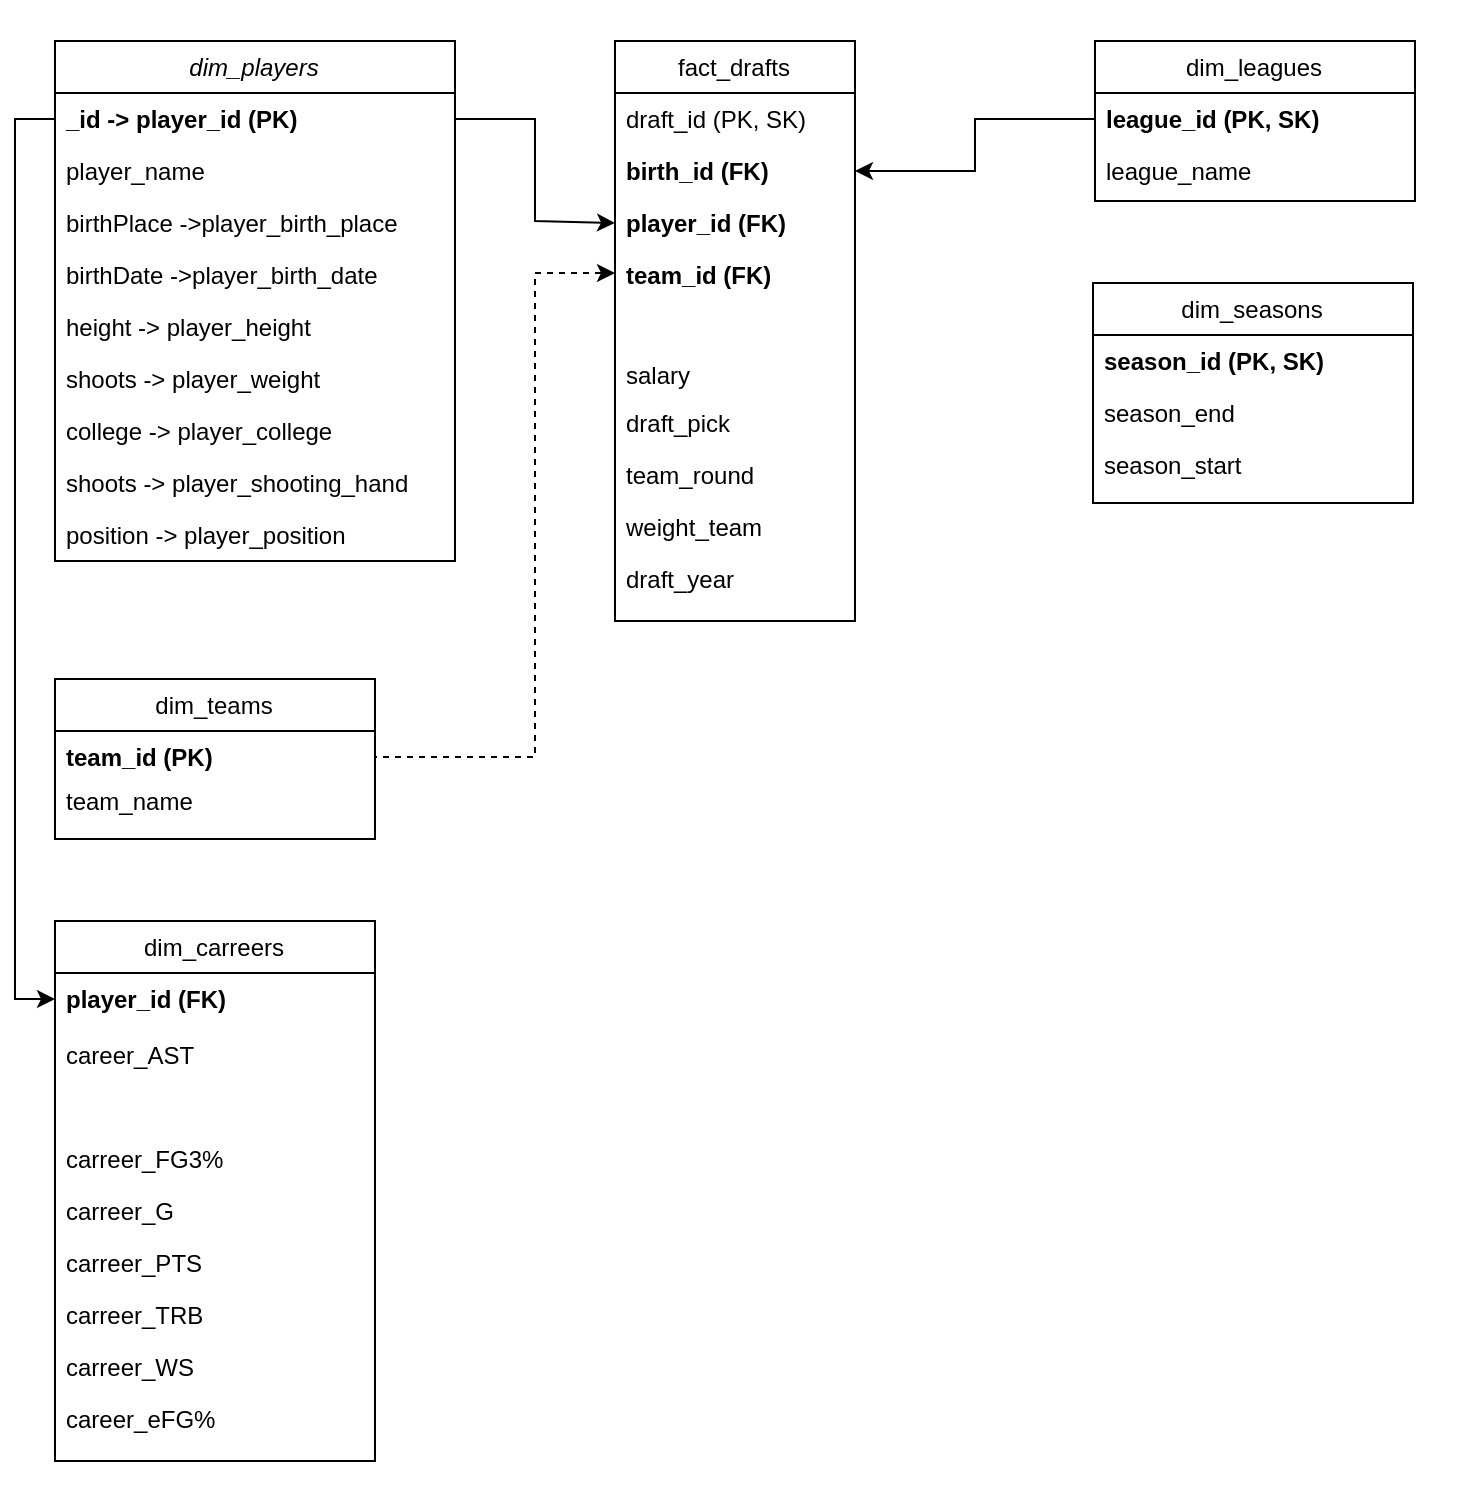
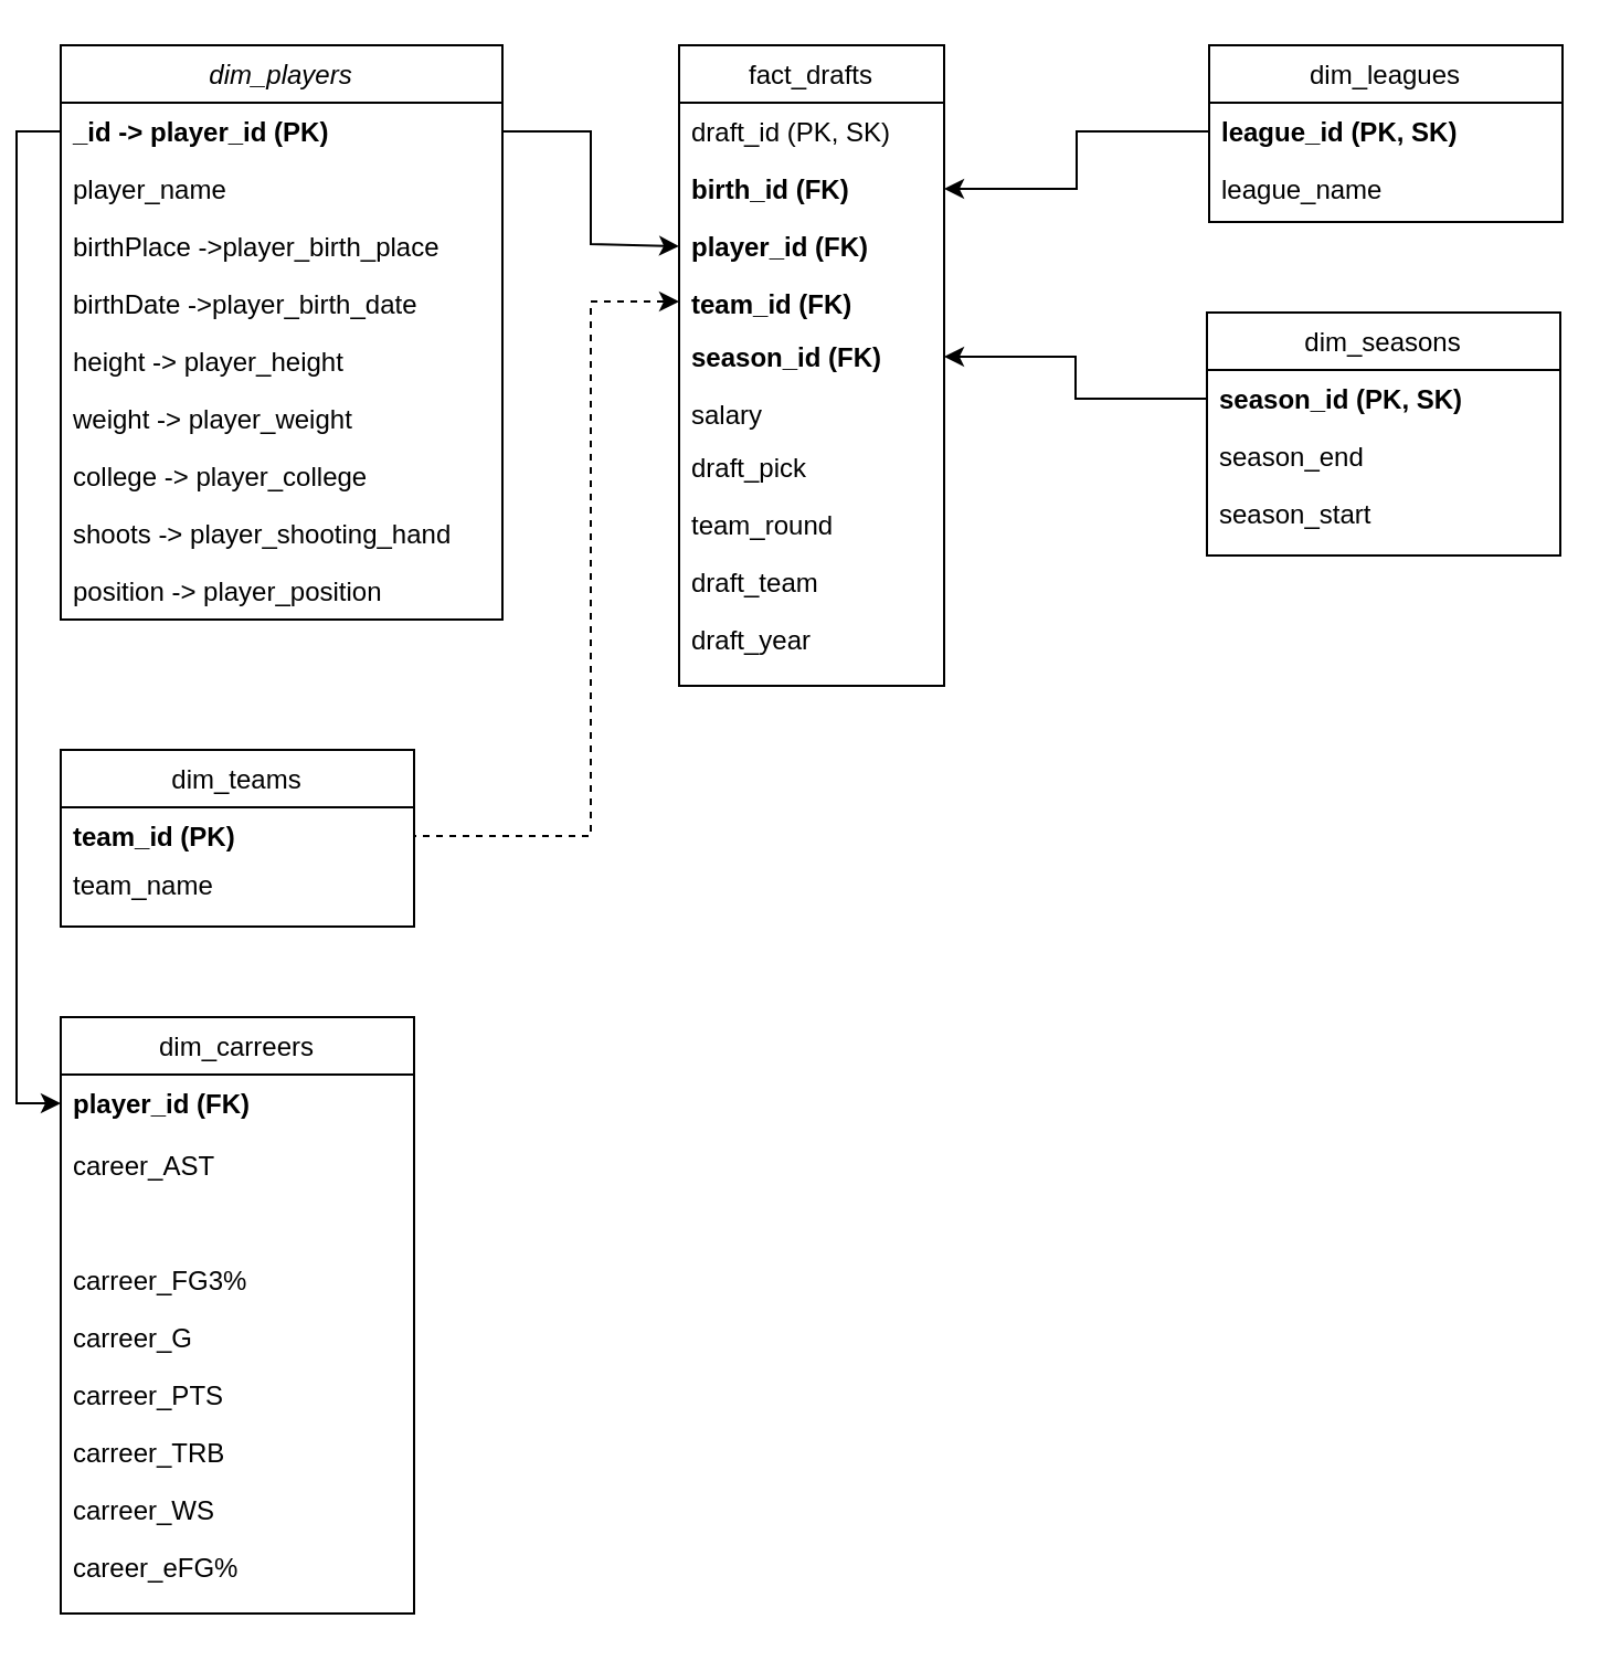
  <mxCell id="0" />
  <mxCell id="1" parent="0" />
  <mxCell id="2" value="dim_players" style="swimlane;fontStyle=2;align=center;verticalAlign=top;childLayout=stackLayout;horizontal=1;startSize=26;horizontalStack=0;resizeParent=1;resizeLast=0;collapsible=1;marginBottom=0;rounded=0;shadow=0;strokeWidth=1;" vertex="1" parent="1"><mxGeometry x="20" y="20" width="200" height="260" as="geometry"><mxRectangle x="230" y="140" width="160" height="26" as="alternateBounds" /></mxGeometry></mxCell>
  <mxCell id="3" value="_id -&gt; player_id (PK)" style="text;align=left;verticalAlign=top;spacingLeft=4;spacingRight=4;overflow=hidden;rotatable=0;points=[[0,0.5],[1,0.5]];portConstraint=eastwest;fontStyle=1" vertex="1" parent="2"><mxGeometry y="26" width="200" height="26" as="geometry" /></mxCell>
  <mxCell id="4" value="player_name" style="text;align=left;verticalAlign=top;spacingLeft=4;spacingRight=4;overflow=hidden;rotatable=0;points=[[0,0.5],[1,0.5]];portConstraint=eastwest;" vertex="1" parent="2"><mxGeometry y="52" width="200" height="26" as="geometry" /></mxCell>
  <mxCell id="5" value="birthPlace -&gt;player_birth_place" style="text;align=left;verticalAlign=top;spacingLeft=4;spacingRight=4;overflow=hidden;rotatable=0;points=[[0,0.5],[1,0.5]];portConstraint=eastwest;rounded=0;shadow=0;html=0;" vertex="1" parent="2"><mxGeometry y="78" width="200" height="26" as="geometry" /></mxCell>
  <mxCell id="6" value="birthDate -&gt;player_birth_date" style="text;align=left;verticalAlign=top;spacingLeft=4;spacingRight=4;overflow=hidden;rotatable=0;points=[[0,0.5],[1,0.5]];portConstraint=eastwest;rounded=0;shadow=0;html=0;" vertex="1" parent="2"><mxGeometry y="104" width="200" height="26" as="geometry" /></mxCell>
  <mxCell id="7" value="height -&gt; player_height" style="text;align=left;verticalAlign=top;spacingLeft=4;spacingRight=4;overflow=hidden;rotatable=0;points=[[0,0.5],[1,0.5]];portConstraint=eastwest;rounded=0;shadow=0;html=0;" vertex="1" parent="2"><mxGeometry y="130" width="200" height="26" as="geometry" /></mxCell>
- <mxCell id="8" value="shoots -&gt; player_weight" style="text;align=left;verticalAlign=top;spacingLeft=4;spacingRight=4;overflow=hidden;rotatable=0;points=[[0,0.5],[1,0.5]];portConstraint=eastwest;rounded=0;shadow=0;html=0;" vertex="1" parent="2"><mxGeometry y="156" width="200" height="26" as="geometry" /></mxCell>
+ <mxCell id="8" value="weight -&gt; player_weight" style="text;align=left;verticalAlign=top;spacingLeft=4;spacingRight=4;overflow=hidden;rotatable=0;points=[[0,0.5],[1,0.5]];portConstraint=eastwest;rounded=0;shadow=0;html=0;" vertex="1" parent="2"><mxGeometry y="156" width="200" height="26" as="geometry" /></mxCell>
  <mxCell id="9" value="college -&gt; player_college" style="text;align=left;verticalAlign=top;spacingLeft=4;spacingRight=4;overflow=hidden;rotatable=0;points=[[0,0.5],[1,0.5]];portConstraint=eastwest;rounded=0;shadow=0;html=0;" vertex="1" parent="2"><mxGeometry y="182" width="200" height="26" as="geometry" /></mxCell>
  <mxCell id="10" value="shoots -&gt; player_shooting_hand" style="text;align=left;verticalAlign=top;spacingLeft=4;spacingRight=4;overflow=hidden;rotatable=0;points=[[0,0.5],[1,0.5]];portConstraint=eastwest;rounded=0;shadow=0;html=0;" vertex="1" parent="2"><mxGeometry y="208" width="200" height="26" as="geometry" /></mxCell>
  <mxCell id="11" value="position -&gt; player_position" style="text;align=left;verticalAlign=top;spacingLeft=4;spacingRight=4;overflow=hidden;rotatable=0;points=[[0,0.5],[1,0.5]];portConstraint=eastwest;rounded=0;shadow=0;html=0;" vertex="1" parent="2"><mxGeometry y="234" width="200" height="26" as="geometry" /></mxCell>
  <mxCell id="12" value="dim_seasons" style="swimlane;fontStyle=0;align=center;verticalAlign=top;childLayout=stackLayout;horizontal=1;startSize=26;horizontalStack=0;resizeParent=1;resizeLast=0;collapsible=1;marginBottom=0;rounded=0;shadow=0;strokeWidth=1;" vertex="1" parent="1"><mxGeometry x="539" y="141" width="160" height="110" as="geometry"><mxRectangle x="550" y="140" width="160" height="26" as="alternateBounds" /></mxGeometry></mxCell>
  <mxCell id="13" value="season_id (PK, SK)" style="text;align=left;verticalAlign=top;spacingLeft=4;spacingRight=4;overflow=hidden;rotatable=0;points=[[0,0.5],[1,0.5]];portConstraint=eastwest;fontStyle=1" vertex="1" parent="12"><mxGeometry y="26" width="160" height="26" as="geometry" /></mxCell>
  <mxCell id="14" value="season_end" style="text;align=left;verticalAlign=top;spacingLeft=4;spacingRight=4;overflow=hidden;rotatable=0;points=[[0,0.5],[1,0.5]];portConstraint=eastwest;rounded=0;shadow=0;html=0;" vertex="1" parent="12"><mxGeometry y="52" width="160" height="26" as="geometry" /></mxCell>
  <mxCell id="15" value="season_start" style="text;align=left;verticalAlign=top;spacingLeft=4;spacingRight=4;overflow=hidden;rotatable=0;points=[[0,0.5],[1,0.5]];portConstraint=eastwest;rounded=0;shadow=0;html=0;" vertex="1" parent="12"><mxGeometry y="78" width="160" height="26" as="geometry" /></mxCell>
  <mxCell id="16" value="fact_drafts" style="swimlane;fontStyle=0;align=center;verticalAlign=top;childLayout=stackLayout;horizontal=1;startSize=26;horizontalStack=0;resizeParent=1;resizeLast=0;collapsible=1;marginBottom=0;rounded=0;shadow=0;strokeWidth=1;" vertex="1" parent="1"><mxGeometry x="300" y="20" width="120" height="290" as="geometry"><mxRectangle x="550" y="140" width="160" height="26" as="alternateBounds" /></mxGeometry></mxCell>
  <mxCell id="17" value="draft_id (PK, SK)" style="text;align=left;verticalAlign=top;spacingLeft=4;spacingRight=4;overflow=hidden;rotatable=0;points=[[0,0.5],[1,0.5]];portConstraint=eastwest;" vertex="1" parent="16"><mxGeometry y="26" width="120" height="26" as="geometry" /></mxCell>
  <mxCell id="18" value="" style="group" vertex="1" connectable="0" parent="16"><mxGeometry y="52" width="120" height="230" as="geometry" /></mxCell>
  <mxCell id="19" value="birth_id (FK)" style="text;align=left;verticalAlign=top;spacingLeft=4;spacingRight=4;overflow=hidden;rotatable=0;points=[[0,0.5],[1,0.5]];portConstraint=eastwest;fontStyle=1" vertex="1" parent="18"><mxGeometry width="120" height="26" as="geometry" /></mxCell>
  <mxCell id="20" value="player_id (FK)" style="text;align=left;verticalAlign=top;spacingLeft=4;spacingRight=4;overflow=hidden;rotatable=0;points=[[0,0.5],[1,0.5]];portConstraint=eastwest;rounded=0;shadow=0;html=0;fontStyle=1" vertex="1" parent="18"><mxGeometry y="26" width="160" height="26" as="geometry" /></mxCell>
  <mxCell id="21" value="team_id (FK)" style="text;align=left;verticalAlign=top;spacingLeft=4;spacingRight=4;overflow=hidden;rotatable=0;points=[[0,0.5],[1,0.5]];portConstraint=eastwest;fontStyle=1" vertex="1" parent="18"><mxGeometry y="52" width="160" height="24" as="geometry" /></mxCell>
+ <mxCell id="22" value="season_id (FK)" style="text;align=left;verticalAlign=top;spacingLeft=4;spacingRight=4;overflow=hidden;rotatable=0;points=[[0,0.5],[1,0.5]];portConstraint=eastwest;rounded=0;shadow=0;html=0;fontStyle=1" vertex="1" parent="18"><mxGeometry y="76" width="120" height="26" as="geometry" /></mxCell>
  <mxCell id="23" value="salary" style="text;align=left;verticalAlign=top;spacingLeft=4;spacingRight=4;overflow=hidden;rotatable=0;points=[[0,0.5],[1,0.5]];portConstraint=eastwest;" vertex="1" parent="18"><mxGeometry y="102" width="160" height="24" as="geometry" /></mxCell>
  <mxCell id="24" value="draft_pick" style="text;align=left;verticalAlign=top;spacingLeft=4;spacingRight=4;overflow=hidden;rotatable=0;points=[[0,0.5],[1,0.5]];portConstraint=eastwest;rounded=0;shadow=0;html=0;" vertex="1" parent="18"><mxGeometry y="126" width="160" height="26" as="geometry" /></mxCell>
  <mxCell id="25" value="team_round" style="text;align=left;verticalAlign=top;spacingLeft=4;spacingRight=4;overflow=hidden;rotatable=0;points=[[0,0.5],[1,0.5]];portConstraint=eastwest;rounded=0;shadow=0;html=0;" vertex="1" parent="18"><mxGeometry y="152" width="160" height="26" as="geometry" /></mxCell>
- <mxCell id="26" value="weight_team" style="text;align=left;verticalAlign=top;spacingLeft=4;spacingRight=4;overflow=hidden;rotatable=0;points=[[0,0.5],[1,0.5]];portConstraint=eastwest;rounded=0;shadow=0;html=0;" vertex="1" parent="18"><mxGeometry y="178" width="160" height="26" as="geometry" /></mxCell>
+ <mxCell id="26" value="draft_team" style="text;align=left;verticalAlign=top;spacingLeft=4;spacingRight=4;overflow=hidden;rotatable=0;points=[[0,0.5],[1,0.5]];portConstraint=eastwest;rounded=0;shadow=0;html=0;" vertex="1" parent="18"><mxGeometry y="178" width="160" height="26" as="geometry" /></mxCell>
  <mxCell id="27" value="draft_year" style="text;align=left;verticalAlign=top;spacingLeft=4;spacingRight=4;overflow=hidden;rotatable=0;points=[[0,0.5],[1,0.5]];portConstraint=eastwest;" vertex="1" parent="18"><mxGeometry y="204" width="160" height="26" as="geometry" /></mxCell>
  <mxCell id="28" value="dim_leagues" style="swimlane;fontStyle=0;align=center;verticalAlign=top;childLayout=stackLayout;horizontal=1;startSize=26;horizontalStack=0;resizeParent=1;resizeLast=0;collapsible=1;marginBottom=0;rounded=0;shadow=0;strokeWidth=1;" vertex="1" parent="1"><mxGeometry x="540" y="20" width="160" height="80" as="geometry"><mxRectangle x="550" y="140" width="160" height="26" as="alternateBounds" /></mxGeometry></mxCell>
  <mxCell id="29" value="league_id (PK, SK)" style="text;align=left;verticalAlign=top;spacingLeft=4;spacingRight=4;overflow=hidden;rotatable=0;points=[[0,0.5],[1,0.5]];portConstraint=eastwest;fontStyle=1" vertex="1" parent="28"><mxGeometry y="26" width="160" height="26" as="geometry" /></mxCell>
  <mxCell id="30" value="league_name" style="text;align=left;verticalAlign=top;spacingLeft=4;spacingRight=4;overflow=hidden;rotatable=0;points=[[0,0.5],[1,0.5]];portConstraint=eastwest;rounded=0;shadow=0;html=0;" vertex="1" parent="28"><mxGeometry y="52" width="160" height="26" as="geometry" /></mxCell>
  <mxCell id="31" value="dim_carreers" style="swimlane;fontStyle=0;align=center;verticalAlign=top;childLayout=stackLayout;horizontal=1;startSize=26;horizontalStack=0;resizeParent=1;resizeLast=0;collapsible=1;marginBottom=0;rounded=0;shadow=0;strokeWidth=1;" vertex="1" parent="1"><mxGeometry x="20" y="460" width="160" height="270" as="geometry"><mxRectangle x="550" y="140" width="160" height="26" as="alternateBounds" /></mxGeometry></mxCell>
  <mxCell id="32" value="player_id (FK)" style="text;align=left;verticalAlign=top;spacingLeft=4;spacingRight=4;overflow=hidden;rotatable=0;points=[[0,0.5],[1,0.5]];portConstraint=eastwest;rounded=0;shadow=0;html=0;fontStyle=1" vertex="1" parent="31"><mxGeometry y="26" width="160" height="26" as="geometry" /></mxCell>
  <mxCell id="33" value="career_AST" style="text;align=left;verticalAlign=top;spacingLeft=4;spacingRight=4;overflow=hidden;rotatable=0;points=[[0,0.5],[1,0.5]];portConstraint=eastwest;rounded=0;shadow=0;html=0;" vertex="1" parent="1"><mxGeometry x="20" y="514" width="160" height="26" as="geometry" /></mxCell>
  <mxCell id="34" value="carreer_FG3%" style="text;align=left;verticalAlign=top;spacingLeft=4;spacingRight=4;overflow=hidden;rotatable=0;points=[[0,0.5],[1,0.5]];portConstraint=eastwest;" vertex="1" parent="1"><mxGeometry x="20" y="566" width="160" height="26" as="geometry" /></mxCell>
  <mxCell id="35" value="carreer_G" style="text;align=left;verticalAlign=top;spacingLeft=4;spacingRight=4;overflow=hidden;rotatable=0;points=[[0,0.5],[1,0.5]];portConstraint=eastwest;rounded=0;shadow=0;html=0;" vertex="1" parent="1"><mxGeometry x="20" y="592" width="160" height="26" as="geometry" /></mxCell>
  <mxCell id="36" value="carreer_PTS" style="text;align=left;verticalAlign=top;spacingLeft=4;spacingRight=4;overflow=hidden;rotatable=0;points=[[0,0.5],[1,0.5]];portConstraint=eastwest;rounded=0;shadow=0;html=0;" vertex="1" parent="1"><mxGeometry x="20" y="618" width="160" height="26" as="geometry" /></mxCell>
  <mxCell id="37" value="carreer_TRB" style="text;align=left;verticalAlign=top;spacingLeft=4;spacingRight=4;overflow=hidden;rotatable=0;points=[[0,0.5],[1,0.5]];portConstraint=eastwest;rounded=0;shadow=0;html=0;" vertex="1" parent="1"><mxGeometry x="20" y="644" width="160" height="26" as="geometry" /></mxCell>
  <mxCell id="38" value="carreer_WS" style="text;align=left;verticalAlign=top;spacingLeft=4;spacingRight=4;overflow=hidden;rotatable=0;points=[[0,0.5],[1,0.5]];portConstraint=eastwest;rounded=0;shadow=0;html=0;" vertex="1" parent="1"><mxGeometry x="20" y="670" width="160" height="26" as="geometry" /></mxCell>
  <mxCell id="39" value="career_eFG%" style="text;align=left;verticalAlign=top;spacingLeft=4;spacingRight=4;overflow=hidden;rotatable=0;points=[[0,0.5],[1,0.5]];portConstraint=eastwest;" vertex="1" parent="1"><mxGeometry x="20" y="696" width="160" height="26" as="geometry" /></mxCell>
  <mxCell id="40" value="dim_teams" style="swimlane;fontStyle=0;align=center;verticalAlign=top;childLayout=stackLayout;horizontal=1;startSize=26;horizontalStack=0;resizeParent=1;resizeLast=0;collapsible=1;marginBottom=0;rounded=0;shadow=0;strokeWidth=1;" vertex="1" parent="1"><mxGeometry x="20" y="339" width="160" height="80" as="geometry"><mxRectangle x="550" y="140" width="160" height="26" as="alternateBounds" /></mxGeometry></mxCell>
  <mxCell id="41" value="team_id (PK)" style="text;align=left;verticalAlign=top;spacingLeft=4;spacingRight=4;overflow=hidden;rotatable=0;points=[[0,0.5],[1,0.5]];portConstraint=eastwest;fontStyle=1" vertex="1" parent="40"><mxGeometry y="26" width="160" height="22" as="geometry" /></mxCell>
  <mxCell id="42" value="team_name" style="text;align=left;verticalAlign=top;spacingLeft=4;spacingRight=4;overflow=hidden;rotatable=0;points=[[0,0.5],[1,0.5]];portConstraint=eastwest;rounded=0;shadow=0;html=0;" vertex="1" parent="40"><mxGeometry y="48" width="160" height="26" as="geometry" /></mxCell>
  <mxCell id="43" style="edgeStyle=orthogonalEdgeStyle;rounded=0;orthogonalLoop=1;jettySize=auto;html=1;exitX=1;exitY=0.5;exitDx=0;exitDy=0;entryX=0;entryY=0.5;entryDx=0;entryDy=0;dashed=1;" edge="1" parent="1" source="41" target="21"><mxGeometry relative="1" as="geometry"><Array as="points"><mxPoint x="260" y="378" /><mxPoint x="260" y="136" /></Array></mxGeometry></mxCell>
  <mxCell id="44" style="edgeStyle=orthogonalEdgeStyle;rounded=0;orthogonalLoop=1;jettySize=auto;html=1;exitX=1;exitY=0.5;exitDx=0;exitDy=0;entryX=0;entryY=0.5;entryDx=0;entryDy=0;" edge="1" parent="1" source="3" target="20"><mxGeometry relative="1" as="geometry"><Array as="points"><mxPoint x="260" y="59" /><mxPoint x="260" y="110" /><mxPoint x="300" y="110" /></Array></mxGeometry></mxCell>
+ <mxCell id="45" style="edgeStyle=orthogonalEdgeStyle;rounded=0;orthogonalLoop=1;jettySize=auto;html=1;exitX=0;exitY=0.5;exitDx=0;exitDy=0;" edge="1" parent="1" source="13" target="22"><mxGeometry relative="1" as="geometry" /></mxCell>
  <mxCell id="46" style="edgeStyle=orthogonalEdgeStyle;rounded=0;orthogonalLoop=1;jettySize=auto;html=1;exitX=0;exitY=0.5;exitDx=0;exitDy=0;entryX=1;entryY=0.5;entryDx=0;entryDy=0;" edge="1" parent="1" source="29" target="19"><mxGeometry relative="1" as="geometry" /></mxCell>
  <mxCell id="47" style="edgeStyle=orthogonalEdgeStyle;rounded=0;orthogonalLoop=1;jettySize=auto;html=1;exitX=0;exitY=0.5;exitDx=0;exitDy=0;entryX=0;entryY=0.5;entryDx=0;entryDy=0;" edge="1" parent="1" source="3" target="32"><mxGeometry relative="1" as="geometry" /></mxCell>
